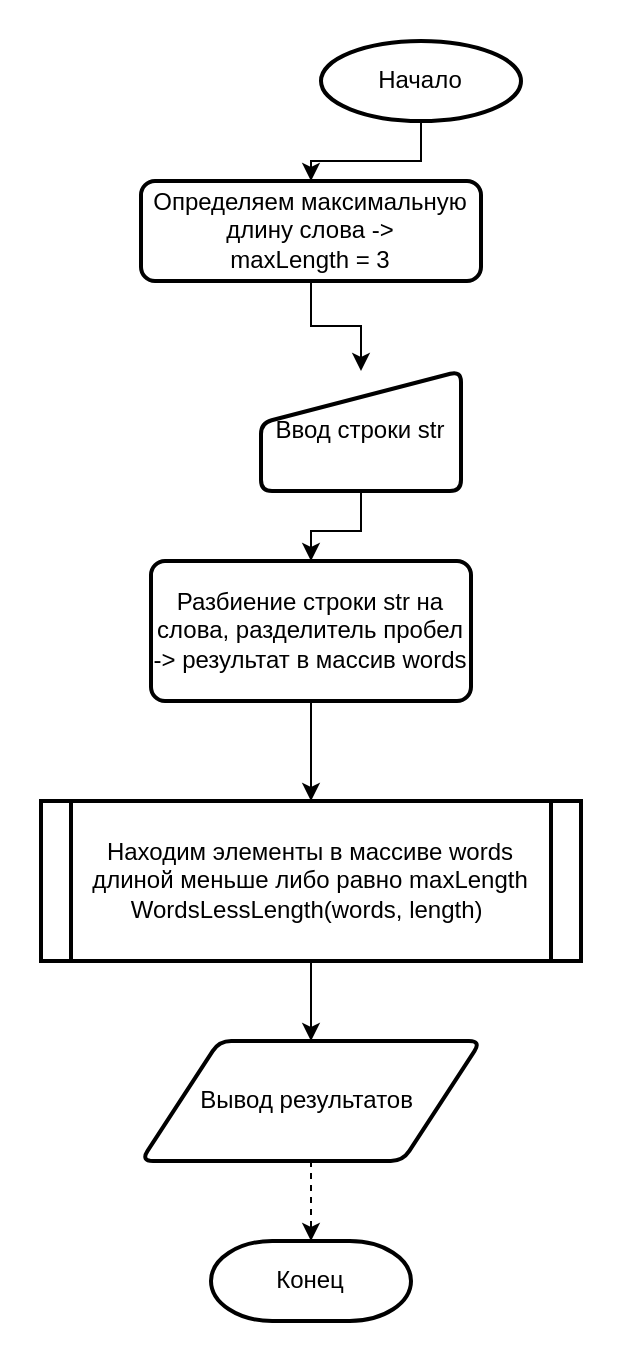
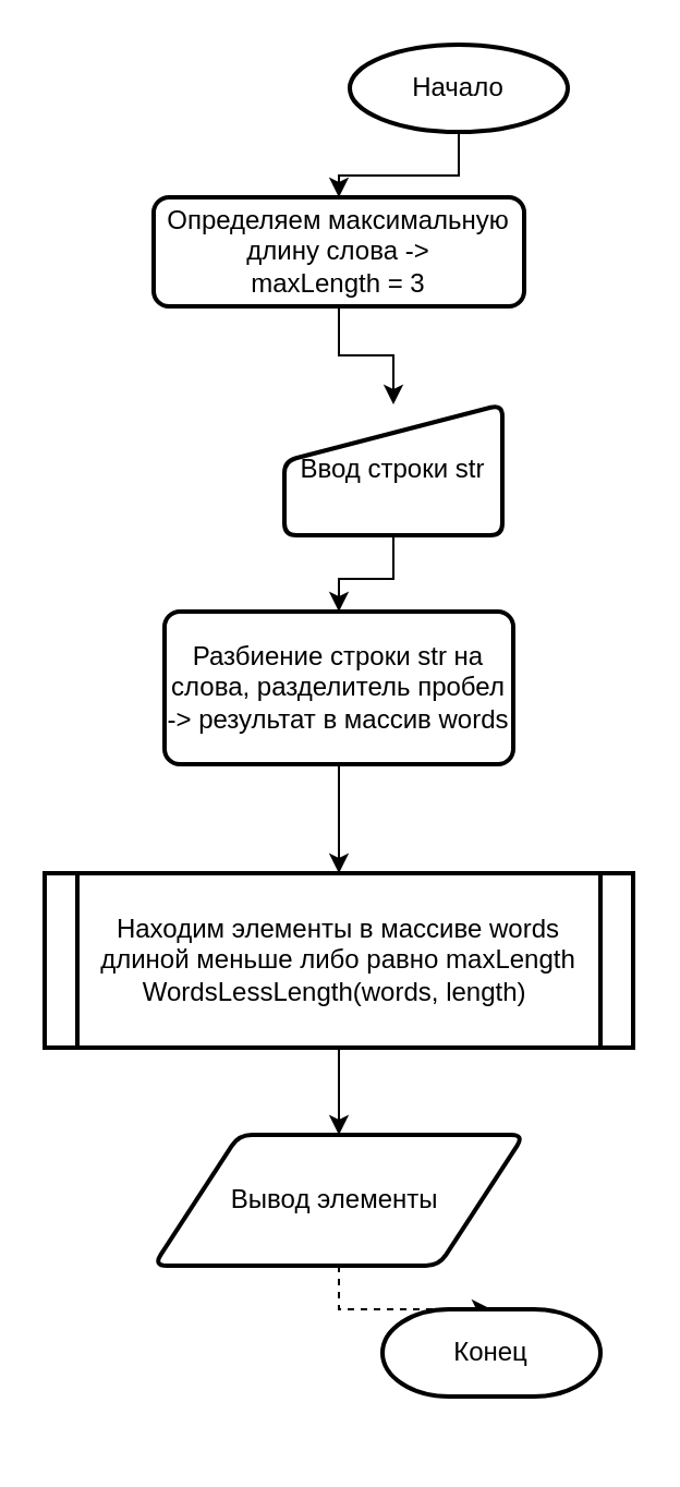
  <mxCell id="0" />
  <mxCell id="1" parent="0" />
  <mxCell id="2" value="" style="edgeStyle=orthogonalEdgeStyle;rounded=0;orthogonalLoop=1;jettySize=auto;html=1;" parent="1" source="3" target="11" edge="1"><mxGeometry relative="1" as="geometry" /></mxCell>
  <mxCell id="3" value="Начало" style="strokeWidth=2;html=1;shape=mxgraph.flowchart.start_1;whiteSpace=wrap;" parent="1" vertex="1"><mxGeometry x="160" y="20" width="100" height="40" as="geometry" /></mxCell>
  <mxCell id="4" value="" style="edgeStyle=orthogonalEdgeStyle;rounded=0;orthogonalLoop=1;jettySize=auto;html=1;" parent="1" source="5" target="7" edge="1"><mxGeometry relative="1" as="geometry" /></mxCell>
  <mxCell id="5" value="Ввод строки str" style="html=1;strokeWidth=2;shape=manualInput;whiteSpace=wrap;rounded=1;size=26;arcSize=11;" parent="1" vertex="1"><mxGeometry x="130" y="185" width="100" height="60" as="geometry" /></mxCell>
  <mxCell id="6" value="" style="edgeStyle=orthogonalEdgeStyle;rounded=0;orthogonalLoop=1;jettySize=auto;html=1;" parent="1" source="7" target="9" edge="1"><mxGeometry relative="1" as="geometry" /></mxCell>
  <mxCell id="7" value="Разбиение строки str на слова, разделитель пробел -&amp;gt; результат в массив words" style="rounded=1;whiteSpace=wrap;html=1;absoluteArcSize=1;arcSize=14;strokeWidth=2;" parent="1" vertex="1"><mxGeometry x="75" y="280" width="160" height="70" as="geometry" /></mxCell>
  <mxCell id="8" value="" style="edgeStyle=orthogonalEdgeStyle;rounded=0;orthogonalLoop=1;jettySize=auto;html=1;" parent="1" source="9" target="13" edge="1"><mxGeometry relative="1" as="geometry" /></mxCell>
  <mxCell id="9" value="Находим элементы в массиве words длиной меньше либо равно maxLength&lt;br&gt;WordsLessLength(words, length)&amp;nbsp;" style="shape=process;whiteSpace=wrap;html=1;backgroundOutline=1;fontColor=#000000;size=0.056;strokeWidth=2;" parent="1" vertex="1"><mxGeometry x="20" y="400" width="270" height="80" as="geometry" /></mxCell>
  <mxCell id="10" value="" style="edgeStyle=orthogonalEdgeStyle;rounded=0;orthogonalLoop=1;jettySize=auto;html=1;" parent="1" source="11" target="5" edge="1"><mxGeometry relative="1" as="geometry" /></mxCell>
  <mxCell id="11" value="Определяем максимальную длину слова -&amp;gt; &lt;br&gt;maxLength = 3" style="rounded=1;whiteSpace=wrap;html=1;absoluteArcSize=1;arcSize=14;strokeWidth=2;" parent="1" vertex="1"><mxGeometry x="70" y="90" width="170" height="50" as="geometry" /></mxCell>
  <mxCell id="12" value="" style="edgeStyle=orthogonalEdgeStyle;rounded=0;orthogonalLoop=1;jettySize=auto;html=1;dashed=1;" parent="1" source="13" target="14" edge="1"><mxGeometry relative="1" as="geometry" /></mxCell>
- <mxCell id="13" value="Вывод результатов&amp;nbsp;" style="shape=parallelogram;html=1;strokeWidth=2;perimeter=parallelogramPerimeter;whiteSpace=wrap;rounded=1;arcSize=12;size=0.23;" parent="1" vertex="1"><mxGeometry x="70" y="520" width="170" height="60" as="geometry" /></mxCell>
- <mxCell id="14" value="Конец" style="strokeWidth=2;html=1;shape=mxgraph.flowchart.terminator;whiteSpace=wrap;" parent="1" vertex="1"><mxGeometry x="105" y="620" width="100" height="40" as="geometry" /></mxCell>
+ <mxCell id="13" value="Вывод элементы&amp;nbsp;" style="shape=parallelogram;html=1;strokeWidth=2;perimeter=parallelogramPerimeter;whiteSpace=wrap;rounded=1;arcSize=12;size=0.23;" parent="1" vertex="1"><mxGeometry x="70" y="520" width="170" height="60" as="geometry" /></mxCell>
+ <mxCell id="14" value="Конец" style="strokeWidth=2;html=1;shape=mxgraph.flowchart.terminator;whiteSpace=wrap;" parent="1" vertex="1"><mxGeometry x="175" y="600" width="100" height="40" as="geometry" /></mxCell>
